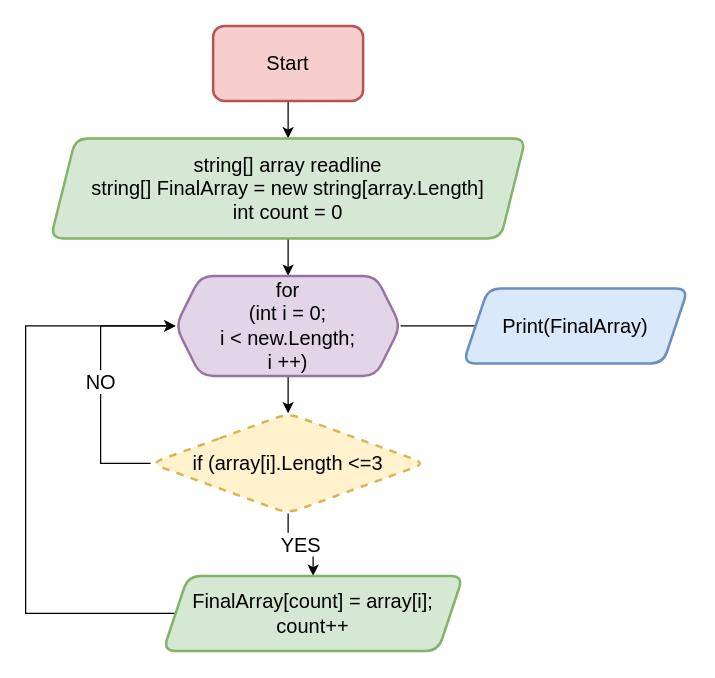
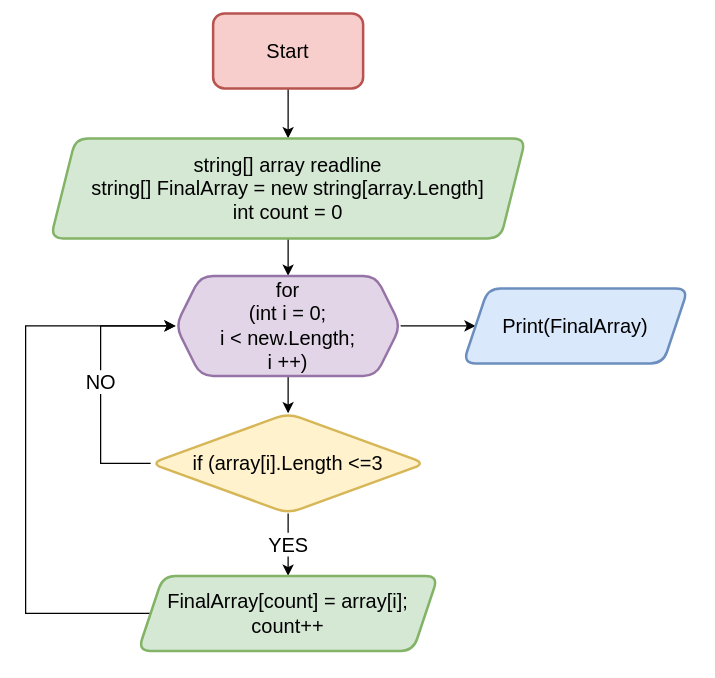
  <mxCell id="0" />
  <mxCell id="1" parent="0" />
  <mxCell id="2" value="" style="edgeStyle=orthogonalEdgeStyle;rounded=0;orthogonalLoop=1;jettySize=auto;html=1;fontSize=16;" edge="1" parent="1" source="3" target="5"><mxGeometry relative="1" as="geometry" /></mxCell>
- <mxCell id="3" value="Start" style="rounded=1;whiteSpace=wrap;html=1;fontSize=16;fillColor=#f8cecc;strokeColor=#b85450;strokeWidth=2;" vertex="1" parent="1"><mxGeometry x="170" y="20" width="120" height="60" as="geometry" /></mxCell>
+ <mxCell id="3" value="Start" style="rounded=1;whiteSpace=wrap;html=1;fontSize=16;fillColor=#f8cecc;strokeColor=#b85450;strokeWidth=2;" vertex="1" parent="1"><mxGeometry x="170" y="10" width="120" height="60" as="geometry" /></mxCell>
  <mxCell id="4" value="" style="edgeStyle=orthogonalEdgeStyle;rounded=0;orthogonalLoop=1;jettySize=auto;html=1;fontSize=16;" edge="1" parent="1" source="5" target="8"><mxGeometry relative="1" as="geometry" /></mxCell>
  <mxCell id="5" value="string[] array readline&lt;br&gt;string[] FinalArray = new string[array.Length]&lt;br&gt;int count = 0" style="shape=parallelogram;perimeter=parallelogramPerimeter;whiteSpace=wrap;html=1;fixedSize=1;fontSize=16;fillColor=#d5e8d4;strokeColor=#82b366;rounded=1;strokeWidth=2;" vertex="1" parent="1"><mxGeometry x="40" y="110" width="380" height="80" as="geometry" /></mxCell>
  <mxCell id="6" value="" style="edgeStyle=orthogonalEdgeStyle;rounded=0;orthogonalLoop=1;jettySize=auto;html=1;fontSize=16;" edge="1" parent="1" source="8" target="11"><mxGeometry relative="1" as="geometry" /></mxCell>
- <mxCell id="7" value="" style="edgeStyle=orthogonalEdgeStyle;rounded=0;orthogonalLoop=1;jettySize=auto;html=1;fontSize=16;endArrow=none;" edge="1" parent="1" source="8" target="14"><mxGeometry relative="1" as="geometry" /></mxCell>
+ <mxCell id="7" value="" style="edgeStyle=orthogonalEdgeStyle;rounded=0;orthogonalLoop=1;jettySize=auto;html=1;fontSize=16;" edge="1" parent="1" source="8" target="14"><mxGeometry relative="1" as="geometry" /></mxCell>
  <mxCell id="8" value="for&lt;br&gt;(int i = 0;&lt;br&gt;i &amp;lt; new.Length;&lt;br&gt;i ++)" style="shape=hexagon;perimeter=hexagonPerimeter2;whiteSpace=wrap;html=1;fixedSize=1;fontSize=16;fillColor=#e1d5e7;strokeColor=#9673a6;rounded=1;strokeWidth=2;" vertex="1" parent="1"><mxGeometry x="140" y="220" width="180" height="80" as="geometry" /></mxCell>
  <mxCell id="9" value="NO" style="edgeStyle=orthogonalEdgeStyle;rounded=0;orthogonalLoop=1;jettySize=auto;html=1;entryX=0;entryY=0.5;entryDx=0;entryDy=0;fontSize=16;" edge="1" parent="1" source="11" target="8"><mxGeometry relative="1" as="geometry"><Array as="points"><mxPoint x="80" y="370" /><mxPoint x="80" y="260" /></Array></mxGeometry></mxCell>
  <mxCell id="10" value="YES" style="edgeStyle=orthogonalEdgeStyle;rounded=0;orthogonalLoop=1;jettySize=auto;html=1;fontSize=16;" edge="1" parent="1" source="11" target="13"><mxGeometry relative="1" as="geometry" /></mxCell>
- <mxCell id="11" value="if (array[i].Length &amp;lt;=3" style="rhombus;whiteSpace=wrap;html=1;fontSize=16;fillColor=#fff2cc;strokeColor=#d6b656;rounded=1;strokeWidth=2;dashed=1;" vertex="1" parent="1"><mxGeometry x="120" y="330" width="220" height="80" as="geometry" /></mxCell>
+ <mxCell id="11" value="if (array[i].Length &amp;lt;=3" style="rhombus;whiteSpace=wrap;html=1;fontSize=16;fillColor=#fff2cc;strokeColor=#d6b656;rounded=1;strokeWidth=2;" vertex="1" parent="1"><mxGeometry x="120" y="330" width="220" height="80" as="geometry" /></mxCell>
  <mxCell id="12" style="edgeStyle=orthogonalEdgeStyle;rounded=0;orthogonalLoop=1;jettySize=auto;html=1;fontSize=16;exitX=0;exitY=0.5;exitDx=0;exitDy=0;" edge="1" parent="1" source="13"><mxGeometry relative="1" as="geometry"><mxPoint x="140" y="260" as="targetPoint" /><Array as="points"><mxPoint x="20" y="490" /><mxPoint x="20" y="260" /></Array></mxGeometry></mxCell>
- <mxCell id="13" value="FinalArray[count] = array[i];&lt;br&gt;count++" style="shape=parallelogram;perimeter=parallelogramPerimeter;whiteSpace=wrap;html=1;fixedSize=1;fontSize=16;fillColor=#d5e8d4;strokeColor=#82b366;rounded=1;strokeWidth=2;" vertex="1" parent="1"><mxGeometry x="130" y="460" width="240" height="60" as="geometry" /></mxCell>
+ <mxCell id="13" value="FinalArray[count] = array[i];&lt;br&gt;count++" style="shape=parallelogram;perimeter=parallelogramPerimeter;whiteSpace=wrap;html=1;fixedSize=1;fontSize=16;fillColor=#d5e8d4;strokeColor=#82b366;rounded=1;strokeWidth=2;" vertex="1" parent="1"><mxGeometry x="110" y="460" width="240" height="60" as="geometry" /></mxCell>
  <mxCell id="14" value="Print(FinalArray)" style="shape=parallelogram;perimeter=parallelogramPerimeter;whiteSpace=wrap;html=1;fixedSize=1;fontSize=16;fillColor=#dae8fc;strokeColor=#6c8ebf;rounded=1;strokeWidth=2;" vertex="1" parent="1"><mxGeometry x="370" y="230" width="180" height="60" as="geometry" /></mxCell>
